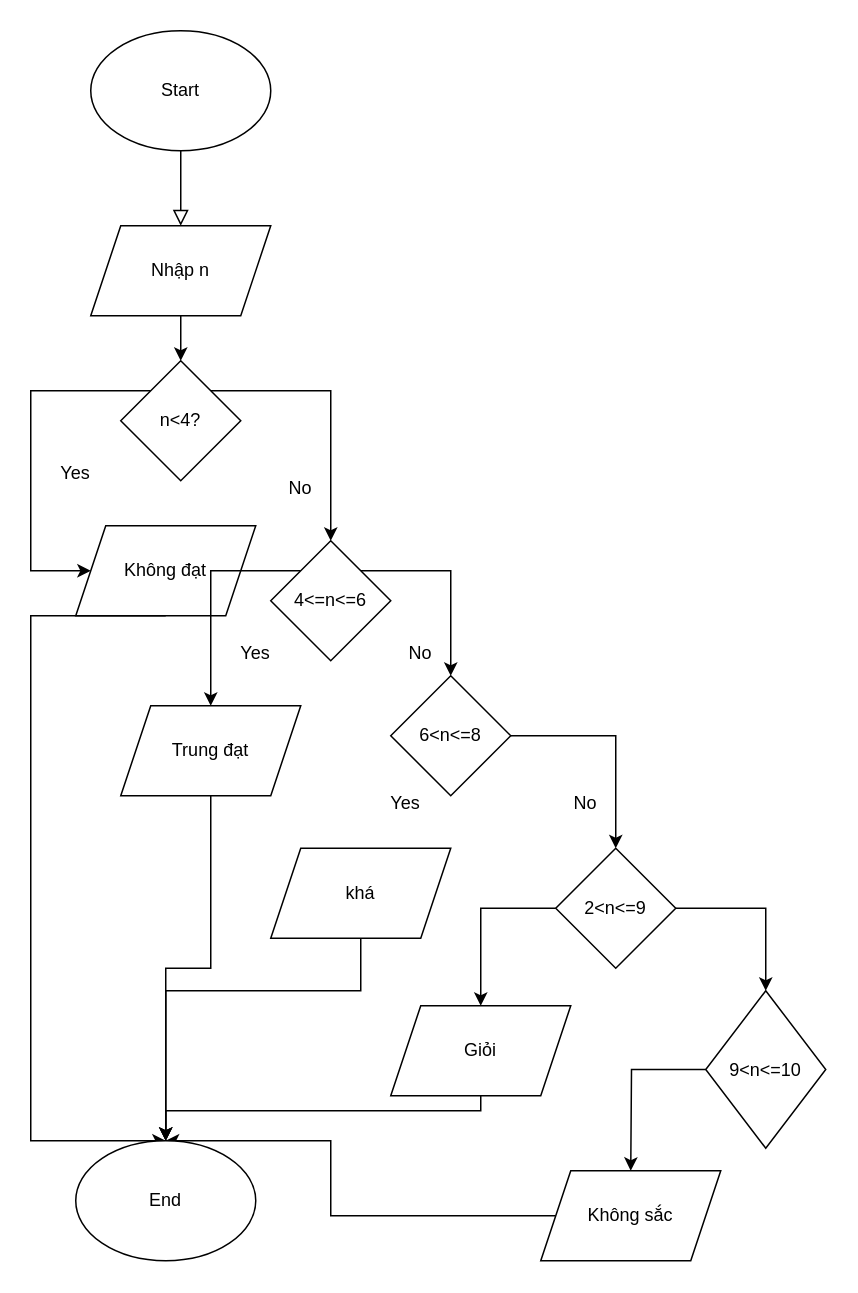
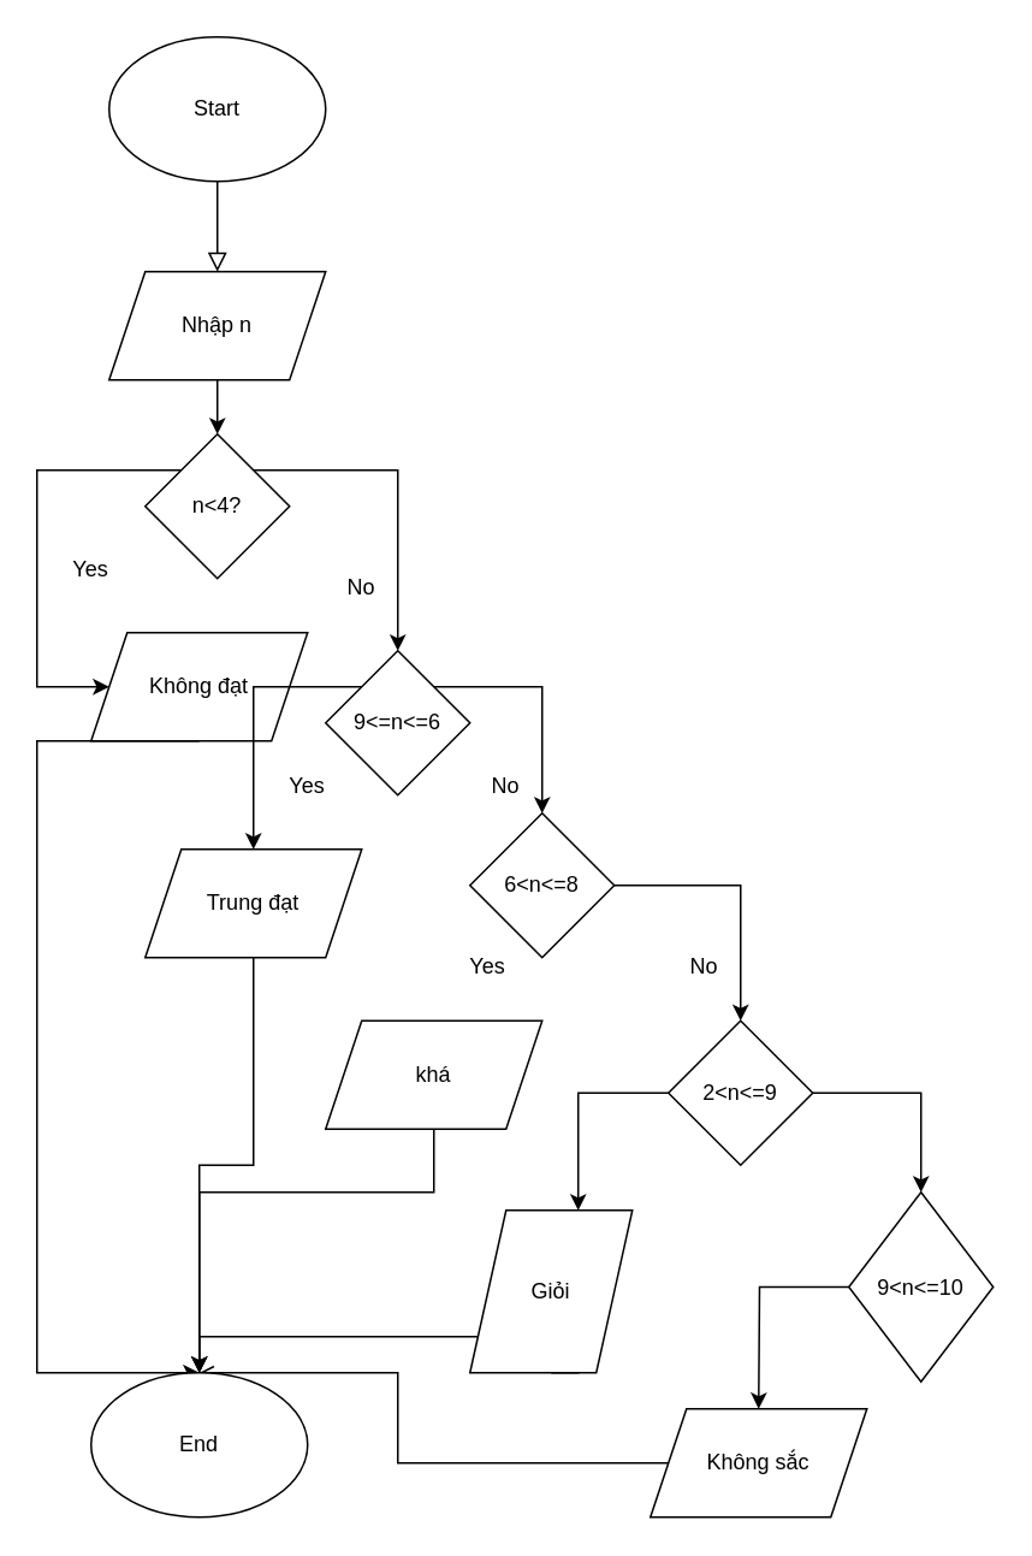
  <mxCell id="0" />
  <mxCell id="1" parent="0" />
  <mxCell id="2" value="" style="rounded=0;html=1;jettySize=auto;orthogonalLoop=1;fontSize=11;endArrow=block;endFill=0;endSize=8;strokeWidth=1;shadow=0;labelBackgroundColor=none;edgeStyle=orthogonalEdgeStyle;" parent="1" edge="1"><mxGeometry relative="1" as="geometry"><mxPoint x="120" y="100" as="sourcePoint" /><mxPoint x="120" y="150" as="targetPoint" /></mxGeometry></mxCell>
  <mxCell id="3" value="Start" style="ellipse;whiteSpace=wrap;html=1;" vertex="1" parent="1"><mxGeometry x="60" y="20" width="120" height="80" as="geometry" /></mxCell>
  <mxCell id="4" style="edgeStyle=orthogonalEdgeStyle;rounded=0;orthogonalLoop=1;jettySize=auto;html=1;exitX=0.5;exitY=1;exitDx=0;exitDy=0;" edge="1" parent="1" source="5"><mxGeometry relative="1" as="geometry"><mxPoint x="120" y="240" as="targetPoint" /></mxGeometry></mxCell>
  <mxCell id="5" value="Nhập n" style="shape=parallelogram;perimeter=parallelogramPerimeter;whiteSpace=wrap;html=1;fixedSize=1;" vertex="1" parent="1"><mxGeometry x="60" y="150" width="120" height="60" as="geometry" /></mxCell>
  <mxCell id="6" style="edgeStyle=orthogonalEdgeStyle;rounded=0;orthogonalLoop=1;jettySize=auto;html=1;" edge="1" parent="1" source="8" target="10"><mxGeometry relative="1" as="geometry"><Array as="points"><mxPoint x="20" y="260" /></Array></mxGeometry></mxCell>
  <mxCell id="7" style="edgeStyle=orthogonalEdgeStyle;rounded=0;orthogonalLoop=1;jettySize=auto;html=1;entryX=0.5;entryY=0;entryDx=0;entryDy=0;" edge="1" parent="1" source="8"><mxGeometry relative="1" as="geometry"><mxPoint x="220" y="360" as="targetPoint" /><Array as="points"><mxPoint x="220" y="260" /></Array></mxGeometry></mxCell>
  <mxCell id="8" value="n&amp;lt;4?" style="rhombus;whiteSpace=wrap;html=1;" vertex="1" parent="1"><mxGeometry x="80" y="240" width="80" height="80" as="geometry" /></mxCell>
  <mxCell id="9" style="edgeStyle=orthogonalEdgeStyle;rounded=0;orthogonalLoop=1;jettySize=auto;html=1;exitX=0.5;exitY=1;exitDx=0;exitDy=0;" edge="1" parent="1" source="10" target="35"><mxGeometry relative="1" as="geometry"><Array as="points"><mxPoint x="20" y="760" /></Array></mxGeometry></mxCell>
  <mxCell id="10" value="Không đạt" style="shape=parallelogram;perimeter=parallelogramPerimeter;whiteSpace=wrap;html=1;fixedSize=1;" vertex="1" parent="1"><mxGeometry x="50" y="350" width="120" height="60" as="geometry" /></mxCell>
  <mxCell id="11" value="Yes" style="text;html=1;align=center;verticalAlign=middle;whiteSpace=wrap;rounded=0;" vertex="1" parent="1"><mxGeometry x="20" y="300" width="60" height="30" as="geometry" /></mxCell>
  <mxCell id="12" value="No" style="text;html=1;align=center;verticalAlign=middle;whiteSpace=wrap;rounded=0;" vertex="1" parent="1"><mxGeometry x="170" y="310" width="60" height="30" as="geometry" /></mxCell>
  <mxCell id="13" style="edgeStyle=orthogonalEdgeStyle;rounded=0;orthogonalLoop=1;jettySize=auto;html=1;entryX=0.5;entryY=0;entryDx=0;entryDy=0;" edge="1" parent="1" source="15" target="17"><mxGeometry relative="1" as="geometry"><Array as="points"><mxPoint x="140" y="380" /></Array></mxGeometry></mxCell>
  <mxCell id="14" style="edgeStyle=orthogonalEdgeStyle;rounded=0;orthogonalLoop=1;jettySize=auto;html=1;entryX=0.5;entryY=0;entryDx=0;entryDy=0;" edge="1" parent="1" source="15" target="20"><mxGeometry relative="1" as="geometry"><Array as="points"><mxPoint x="300" y="380" /></Array></mxGeometry></mxCell>
- <mxCell id="15" value="4&amp;lt;=n&amp;lt;=6" style="rhombus;whiteSpace=wrap;html=1;" vertex="1" parent="1"><mxGeometry x="180" y="360" width="80" height="80" as="geometry" /></mxCell>
+ <mxCell id="15" value="9&amp;lt;=n&amp;lt;=6" style="rhombus;whiteSpace=wrap;html=1;" vertex="1" parent="1"><mxGeometry x="180" y="360" width="80" height="80" as="geometry" /></mxCell>
  <mxCell id="16" style="edgeStyle=orthogonalEdgeStyle;rounded=0;orthogonalLoop=1;jettySize=auto;html=1;exitX=0.5;exitY=1;exitDx=0;exitDy=0;" edge="1" parent="1" source="17"><mxGeometry relative="1" as="geometry"><mxPoint x="110" y="760" as="targetPoint" /><Array as="points"><mxPoint x="140" y="645" /><mxPoint x="110" y="645" /></Array></mxGeometry></mxCell>
  <mxCell id="17" value="Trung đạt" style="shape=parallelogram;perimeter=parallelogramPerimeter;whiteSpace=wrap;html=1;fixedSize=1;" vertex="1" parent="1"><mxGeometry x="80" y="470" width="120" height="60" as="geometry" /></mxCell>
  <mxCell id="18" value="Yes" style="text;html=1;align=center;verticalAlign=middle;whiteSpace=wrap;rounded=0;" vertex="1" parent="1"><mxGeometry x="140" y="420" width="60" height="30" as="geometry" /></mxCell>
  <mxCell id="19" style="edgeStyle=orthogonalEdgeStyle;rounded=0;orthogonalLoop=1;jettySize=auto;html=1;" edge="1" parent="1" source="20" target="26"><mxGeometry relative="1" as="geometry" /></mxCell>
  <mxCell id="20" value="6&amp;lt;n&amp;lt;=8" style="rhombus;whiteSpace=wrap;html=1;" vertex="1" parent="1"><mxGeometry x="260" y="450" width="80" height="80" as="geometry" /></mxCell>
  <mxCell id="21" value="No" style="text;html=1;align=center;verticalAlign=middle;whiteSpace=wrap;rounded=0;" vertex="1" parent="1"><mxGeometry x="250" y="420" width="60" height="30" as="geometry" /></mxCell>
  <mxCell id="22" style="edgeStyle=orthogonalEdgeStyle;rounded=0;orthogonalLoop=1;jettySize=auto;html=1;entryX=0.5;entryY=0;entryDx=0;entryDy=0;" edge="1" parent="1" source="23" target="35"><mxGeometry relative="1" as="geometry"><Array as="points"><mxPoint x="240" y="660" /><mxPoint x="110" y="660" /></Array></mxGeometry></mxCell>
  <mxCell id="23" value="khá" style="shape=parallelogram;perimeter=parallelogramPerimeter;whiteSpace=wrap;html=1;fixedSize=1;" vertex="1" parent="1"><mxGeometry x="180" y="565" width="120" height="60" as="geometry" /></mxCell>
  <mxCell id="24" style="edgeStyle=orthogonalEdgeStyle;rounded=0;orthogonalLoop=1;jettySize=auto;html=1;" edge="1" parent="1" source="26" target="30"><mxGeometry relative="1" as="geometry"><Array as="points"><mxPoint x="320" y="605" /></Array></mxGeometry></mxCell>
  <mxCell id="25" style="edgeStyle=orthogonalEdgeStyle;rounded=0;orthogonalLoop=1;jettySize=auto;html=1;entryX=0.5;entryY=0;entryDx=0;entryDy=0;" edge="1" parent="1" source="26" target="32"><mxGeometry relative="1" as="geometry" /></mxCell>
  <mxCell id="26" value="2&amp;lt;n&amp;lt;=9" style="rhombus;whiteSpace=wrap;html=1;" vertex="1" parent="1"><mxGeometry x="370" y="565" width="80" height="80" as="geometry" /></mxCell>
  <mxCell id="27" value="Yes" style="text;html=1;align=center;verticalAlign=middle;whiteSpace=wrap;rounded=0;" vertex="1" parent="1"><mxGeometry x="240" y="520" width="60" height="30" as="geometry" /></mxCell>
  <mxCell id="28" value="No" style="text;html=1;align=center;verticalAlign=middle;whiteSpace=wrap;rounded=0;" vertex="1" parent="1"><mxGeometry x="360" y="520" width="60" height="30" as="geometry" /></mxCell>
  <mxCell id="29" style="edgeStyle=orthogonalEdgeStyle;rounded=0;orthogonalLoop=1;jettySize=auto;html=1;exitX=0.5;exitY=1;exitDx=0;exitDy=0;" edge="1" parent="1" source="30" target="35"><mxGeometry relative="1" as="geometry"><Array as="points"><mxPoint x="320" y="740" /><mxPoint x="110" y="740" /></Array></mxGeometry></mxCell>
- <mxCell id="30" value="Giỏi" style="shape=parallelogram;perimeter=parallelogramPerimeter;whiteSpace=wrap;html=1;fixedSize=1;" vertex="1" parent="1"><mxGeometry x="260" y="670" width="120" height="60" as="geometry" /></mxCell>
+ <mxCell id="30" value="Giỏi" style="shape=parallelogram;perimeter=parallelogramPerimeter;whiteSpace=wrap;html=1;fixedSize=1;" vertex="1" parent="1"><mxGeometry x="260" y="670" width="90" height="90" as="geometry" /></mxCell>
  <mxCell id="31" style="edgeStyle=orthogonalEdgeStyle;rounded=0;orthogonalLoop=1;jettySize=auto;html=1;exitX=0;exitY=0.5;exitDx=0;exitDy=0;" edge="1" parent="1" source="32"><mxGeometry relative="1" as="geometry"><mxPoint x="420" y="780" as="targetPoint" /></mxGeometry></mxCell>
  <mxCell id="32" value="9&amp;lt;n&amp;lt;=10" style="rhombus;whiteSpace=wrap;html=1;" vertex="1" parent="1"><mxGeometry x="470" y="660" width="80" height="105" as="geometry" /></mxCell>
- <mxCell id="33" style="edgeStyle=orthogonalEdgeStyle;rounded=0;orthogonalLoop=1;jettySize=auto;html=1;exitX=0;exitY=0.5;exitDx=0;exitDy=0;entryX=0.5;entryY=0;entryDx=0;entryDy=0;" edge="1" parent="1" source="34" target="35"><mxGeometry relative="1" as="geometry"><Array as="points"><mxPoint x="220" y="810" /><mxPoint x="220" y="760" /></Array></mxGeometry></mxCell>
+ <mxCell id="33" style="edgeStyle=orthogonalEdgeStyle;rounded=0;orthogonalLoop=1;jettySize=auto;html=1;exitX=0;exitY=0.5;exitDx=0;exitDy=0;entryX=0.5;entryY=0;entryDx=0;entryDy=0;endArrow=open;" edge="1" parent="1" source="34" target="35"><mxGeometry relative="1" as="geometry"><Array as="points"><mxPoint x="220" y="810" /><mxPoint x="220" y="760" /></Array></mxGeometry></mxCell>
  <mxCell id="34" value="Không sắc" style="shape=parallelogram;perimeter=parallelogramPerimeter;whiteSpace=wrap;html=1;fixedSize=1;" vertex="1" parent="1"><mxGeometry x="360" y="780" width="120" height="60" as="geometry" /></mxCell>
  <mxCell id="35" value="End" style="ellipse;whiteSpace=wrap;html=1;" vertex="1" parent="1"><mxGeometry x="50" y="760" width="120" height="80" as="geometry" /></mxCell>
